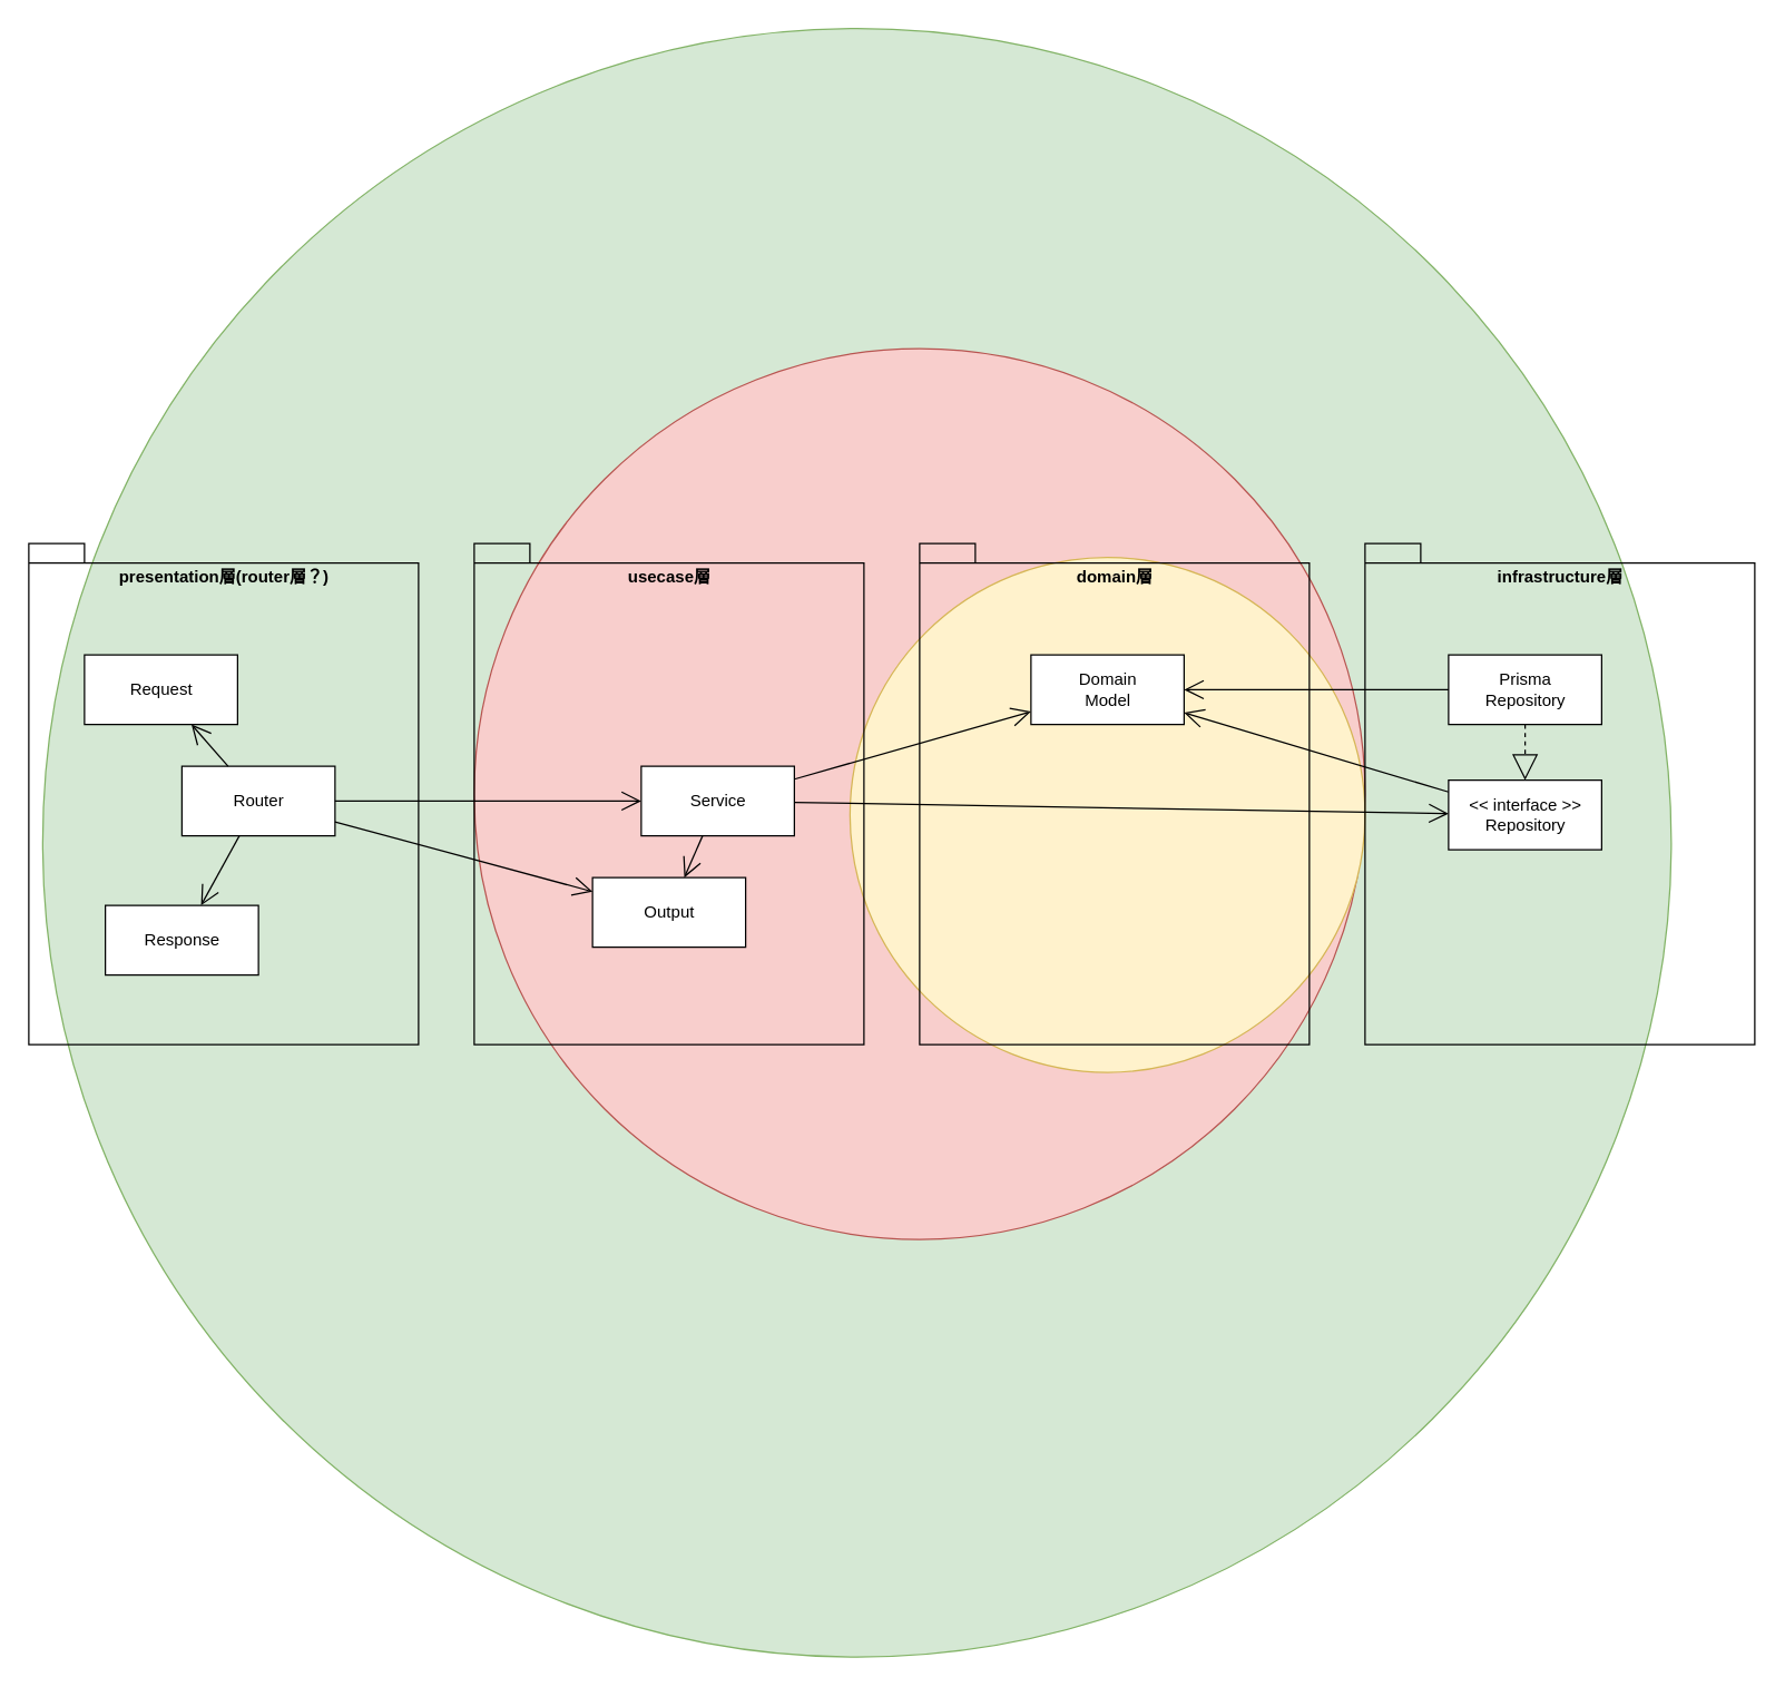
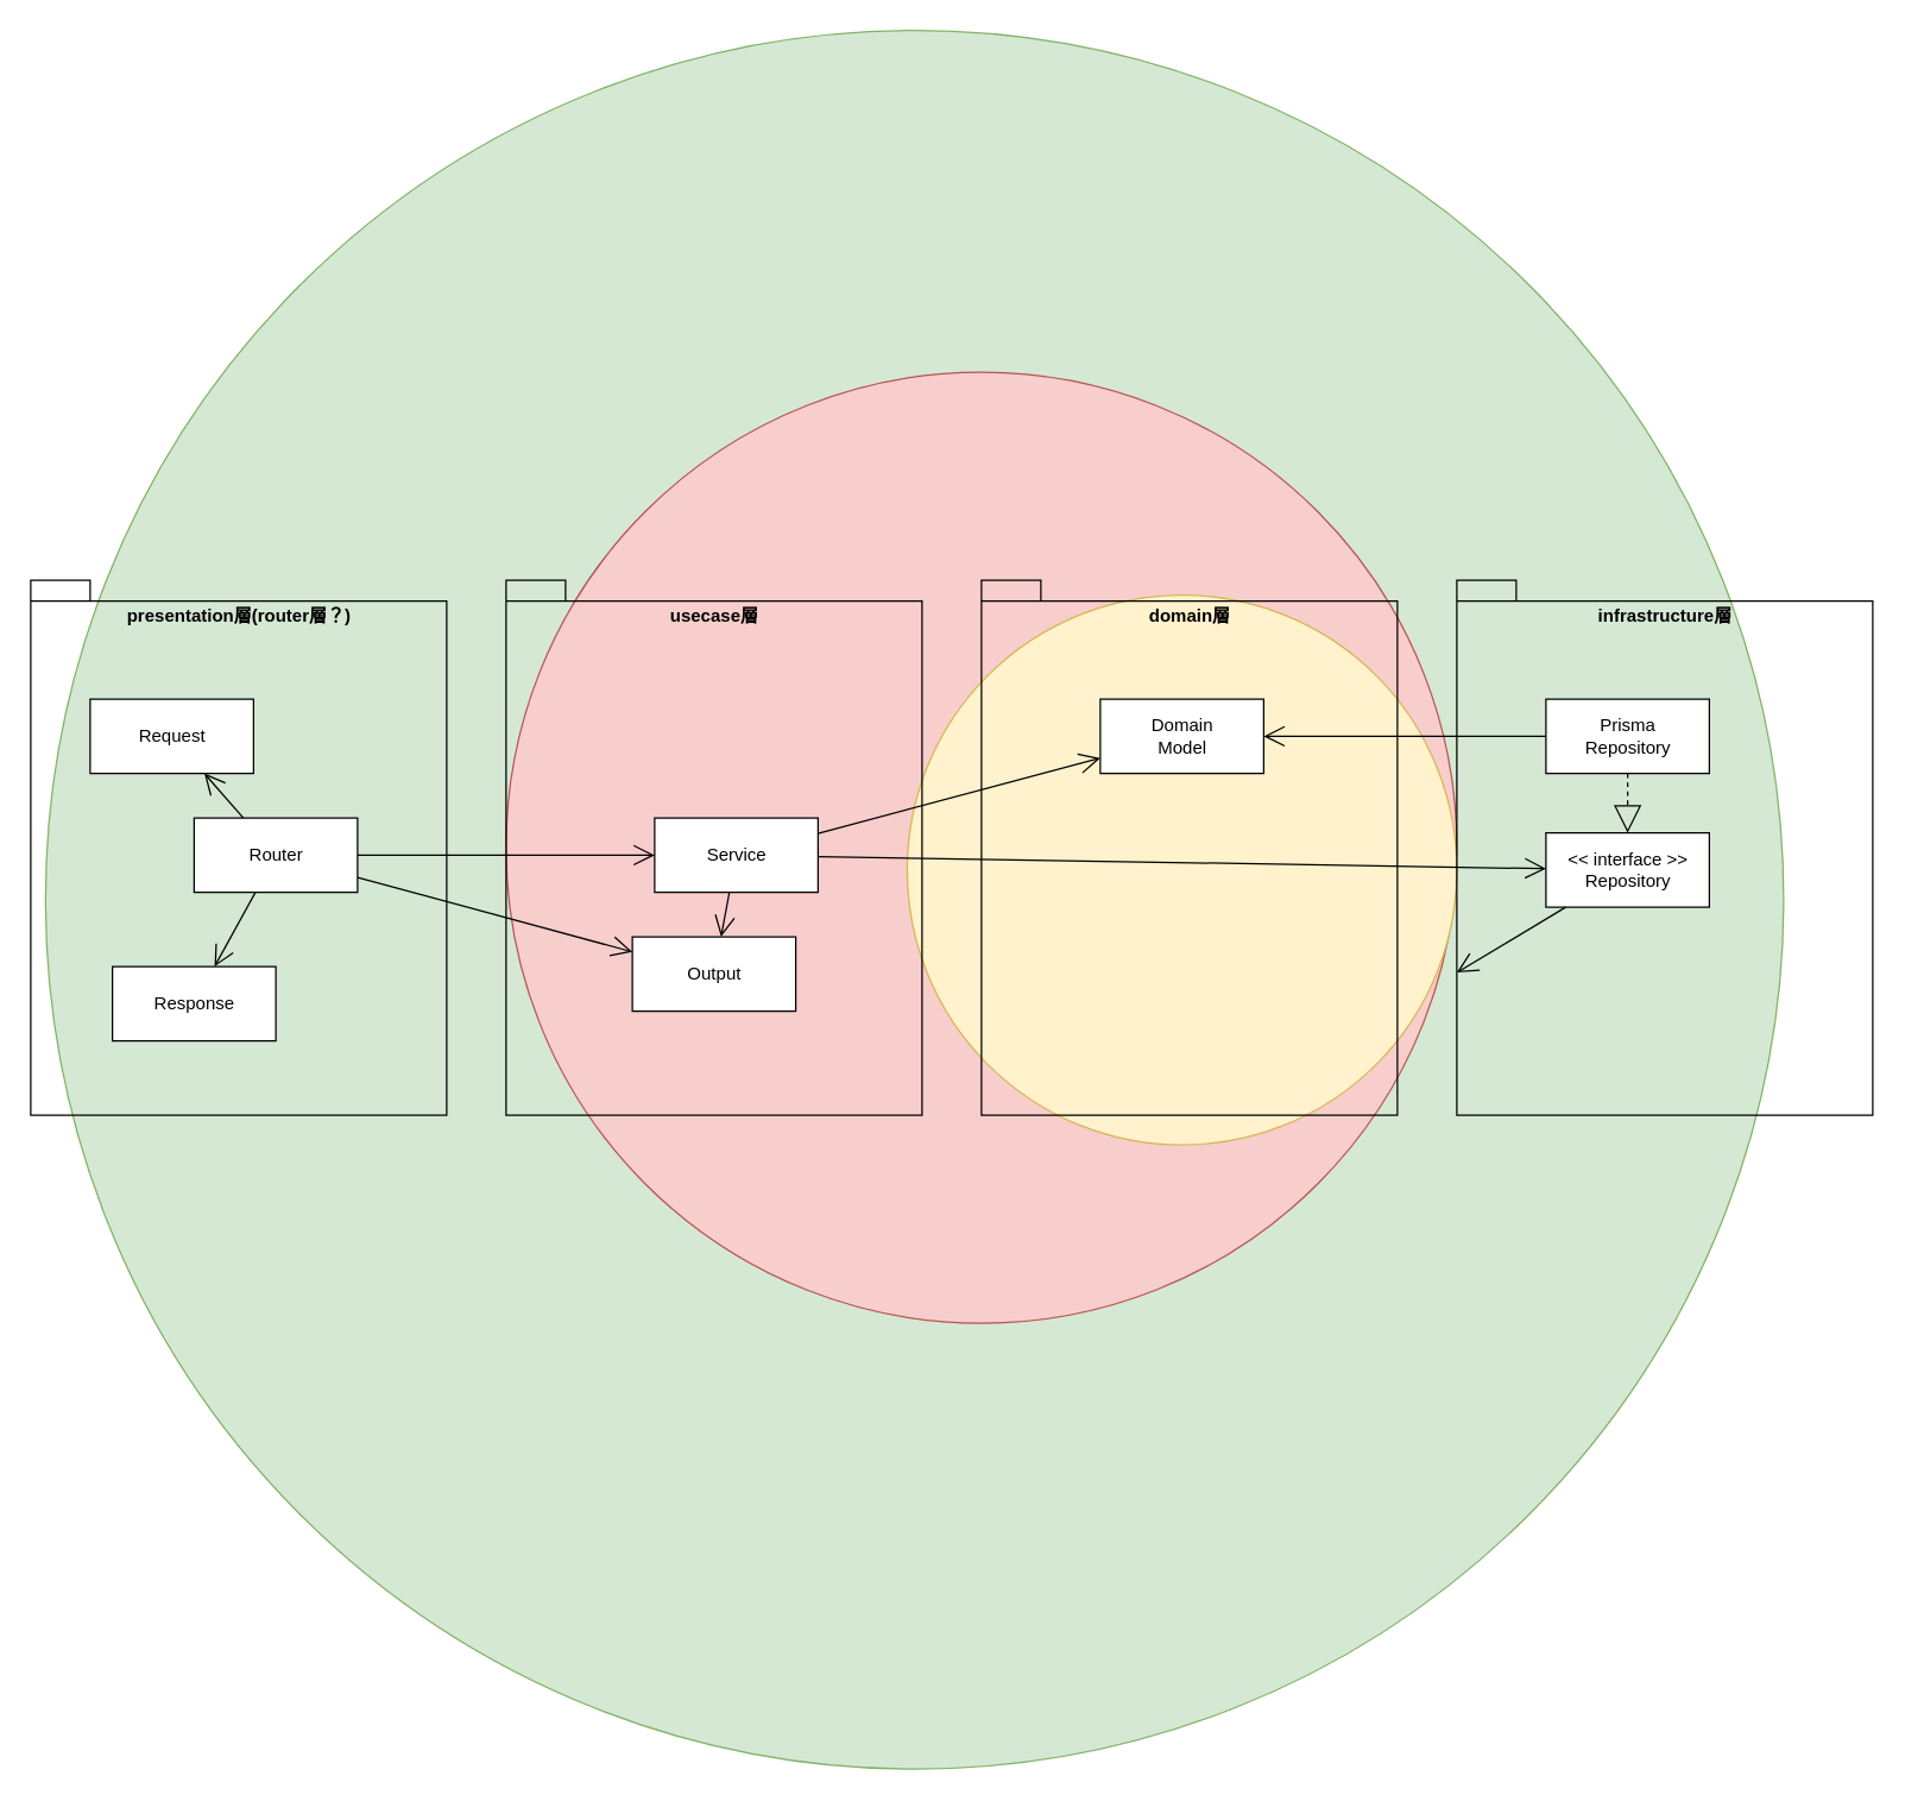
  <mxCell id="0" />
  <mxCell id="1" parent="0" />
  <mxCell id="2" value="" style="ellipse;whiteSpace=wrap;html=1;aspect=fixed;fillColor=#d5e8d4;strokeColor=#82b366;" parent="1" vertex="1"><mxGeometry x="30" y="20" width="1170" height="1170" as="geometry" /></mxCell>
  <mxCell id="3" value="" style="ellipse;whiteSpace=wrap;html=1;aspect=fixed;fillColor=#f8cecc;strokeColor=#b85450;" parent="1" vertex="1"><mxGeometry x="340" y="250" width="640" height="640" as="geometry" /></mxCell>
  <mxCell id="4" value="" style="ellipse;whiteSpace=wrap;html=1;aspect=fixed;fillColor=#fff2cc;strokeColor=#d6b656;" parent="1" vertex="1"><mxGeometry x="610" y="400" width="370" height="370" as="geometry" /></mxCell>
  <mxCell id="5" value="domain層" style="shape=folder;fontStyle=1;spacingTop=10;tabWidth=40;tabHeight=14;tabPosition=left;html=1;verticalAlign=top;fillColor=none;" parent="1" vertex="1"><mxGeometry x="660" y="390" width="280" height="360" as="geometry" /></mxCell>
  <mxCell id="6" value="presentation層(router層？)" style="shape=folder;fontStyle=1;spacingTop=10;tabWidth=40;tabHeight=14;tabPosition=left;html=1;verticalAlign=top;fillColor=none;" parent="1" vertex="1"><mxGeometry x="20" y="390" width="280" height="360" as="geometry" /></mxCell>
  <mxCell id="7" value="usecase層" style="shape=folder;fontStyle=1;spacingTop=10;tabWidth=40;tabHeight=14;tabPosition=left;html=1;verticalAlign=top;fillColor=none;" parent="1" vertex="1"><mxGeometry x="340" y="390" width="280" height="360" as="geometry" /></mxCell>
  <mxCell id="8" value="infrastructure層" style="shape=folder;fontStyle=1;spacingTop=10;tabWidth=40;tabHeight=14;tabPosition=left;html=1;verticalAlign=top;fillColor=none;" parent="1" vertex="1"><mxGeometry x="980" y="390" width="280" height="360" as="geometry" /></mxCell>
  <mxCell id="9" value="Router" style="html=1;" parent="1" vertex="1"><mxGeometry x="130" y="550" width="110" height="50" as="geometry" /></mxCell>
  <mxCell id="10" value="Request" style="html=1;" parent="1" vertex="1"><mxGeometry x="60" y="470" width="110" height="50" as="geometry" /></mxCell>
  <mxCell id="11" value="Response" style="html=1;" parent="1" vertex="1"><mxGeometry x="75" y="650" width="110" height="50" as="geometry" /></mxCell>
- <mxCell id="12" value="Service" style="html=1;" parent="1" vertex="1"><mxGeometry x="460" y="550" width="110" height="50" as="geometry" /></mxCell>
+ <mxCell id="12" value="Service" style="html=1;" parent="1" vertex="1"><mxGeometry x="440" y="550" width="110" height="50" as="geometry" /></mxCell>
  <mxCell id="13" value="Output" style="html=1;" parent="1" vertex="1"><mxGeometry x="425" y="630" width="110" height="50" as="geometry" /></mxCell>
  <mxCell id="14" value="" style="endArrow=open;endFill=1;endSize=12;html=1;" parent="1" source="9" target="10" edge="1"><mxGeometry width="160" relative="1" as="geometry"><mxPoint x="360" y="650" as="sourcePoint" /><mxPoint x="520" y="650" as="targetPoint" /></mxGeometry></mxCell>
  <mxCell id="15" value="" style="endArrow=open;endFill=1;endSize=12;html=1;" parent="1" source="9" target="11" edge="1"><mxGeometry width="160" relative="1" as="geometry"><mxPoint x="165.556" y="570" as="sourcePoint" /><mxPoint x="134.444" y="530" as="targetPoint" /></mxGeometry></mxCell>
  <mxCell id="16" value="" style="endArrow=open;endFill=1;endSize=12;html=1;" parent="1" source="9" target="12" edge="1"><mxGeometry width="160" relative="1" as="geometry"><mxPoint x="166.818" y="620" as="sourcePoint" /><mxPoint x="123.182" y="680" as="targetPoint" /></mxGeometry></mxCell>
  <mxCell id="17" value="" style="endArrow=open;endFill=1;endSize=12;html=1;" parent="1" source="9" target="13" edge="1"><mxGeometry width="160" relative="1" as="geometry"><mxPoint x="240" y="593.382" as="sourcePoint" /><mxPoint x="470" y="586.618" as="targetPoint" /></mxGeometry></mxCell>
  <mxCell id="18" value="" style="endArrow=open;endFill=1;endSize=12;html=1;" parent="1" source="12" target="13" edge="1"><mxGeometry width="160" relative="1" as="geometry"><mxPoint x="240" y="617.917" as="sourcePoint" /><mxPoint x="370" y="672.083" as="targetPoint" /></mxGeometry></mxCell>
  <mxCell id="19" value="" style="endArrow=open;endFill=1;endSize=12;html=1;" parent="1" source="12" target="23" edge="1"><mxGeometry width="160" relative="1" as="geometry"><mxPoint x="580" y="607.407" as="sourcePoint" /><mxPoint x="740" y="672.593" as="targetPoint" /></mxGeometry></mxCell>
  <mxCell id="20" value="Domain&lt;br&gt;Model" style="html=1;" parent="1" vertex="1"><mxGeometry x="740" y="470" width="110" height="50" as="geometry" /></mxCell>
  <mxCell id="21" value="" style="endArrow=open;endFill=1;endSize=12;html=1;" parent="1" source="12" target="20" edge="1"><mxGeometry width="160" relative="1" as="geometry"><mxPoint x="580" y="592.857" as="sourcePoint" /><mxPoint x="1030" y="657.143" as="targetPoint" /></mxGeometry></mxCell>
  <mxCell id="22" value="Prisma&lt;br&gt;Repository" style="html=1;" parent="1" vertex="1"><mxGeometry x="1040" y="470" width="110" height="50" as="geometry" /></mxCell>
  <mxCell id="23" value="&amp;lt;&amp;lt; interface &amp;gt;&amp;gt;&lt;br&gt;Repository" style="html=1;" parent="1" vertex="1"><mxGeometry x="1040" y="560" width="110" height="50" as="geometry" /></mxCell>
- <mxCell id="24" value="" style="endArrow=open;endFill=1;endSize=12;html=1;" parent="1" source="23" target="20" edge="1"><mxGeometry width="160" relative="1" as="geometry"><mxPoint x="1030" y="505" as="sourcePoint" /><mxPoint x="860" y="505" as="targetPoint" /></mxGeometry></mxCell>
+ <mxCell id="24" value="" style="endArrow=open;endFill=1;endSize=12;html=1;" parent="1" source="23" target="8" edge="1"><mxGeometry width="160" relative="1" as="geometry"><mxPoint x="1030" y="505" as="sourcePoint" /><mxPoint x="860" y="505" as="targetPoint" /></mxGeometry></mxCell>
  <mxCell id="25" value="" style="endArrow=block;endSize=16;endFill=0;html=1;dashed=1;" parent="1" source="22" target="23" edge="1"><mxGeometry width="160" relative="1" as="geometry"><mxPoint x="730" y="550" as="sourcePoint" /><mxPoint x="890" y="550" as="targetPoint" /></mxGeometry></mxCell>
  <mxCell id="26" value="" style="endArrow=open;endFill=1;endSize=12;html=1;" parent="1" source="22" target="20" edge="1"><mxGeometry width="160" relative="1" as="geometry"><mxPoint x="805" y="640" as="sourcePoint" /><mxPoint x="805" y="530" as="targetPoint" /></mxGeometry></mxCell>
